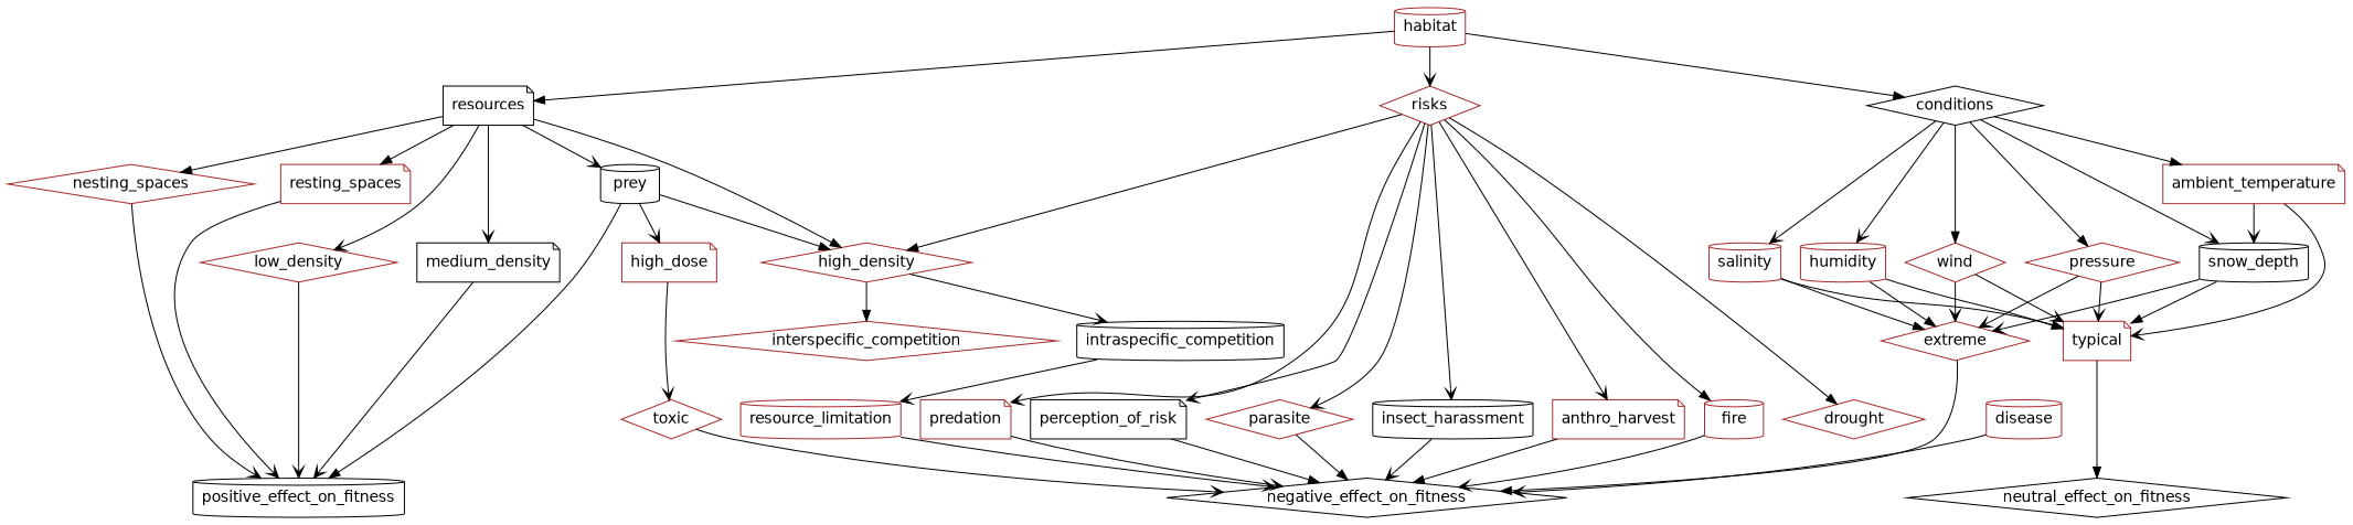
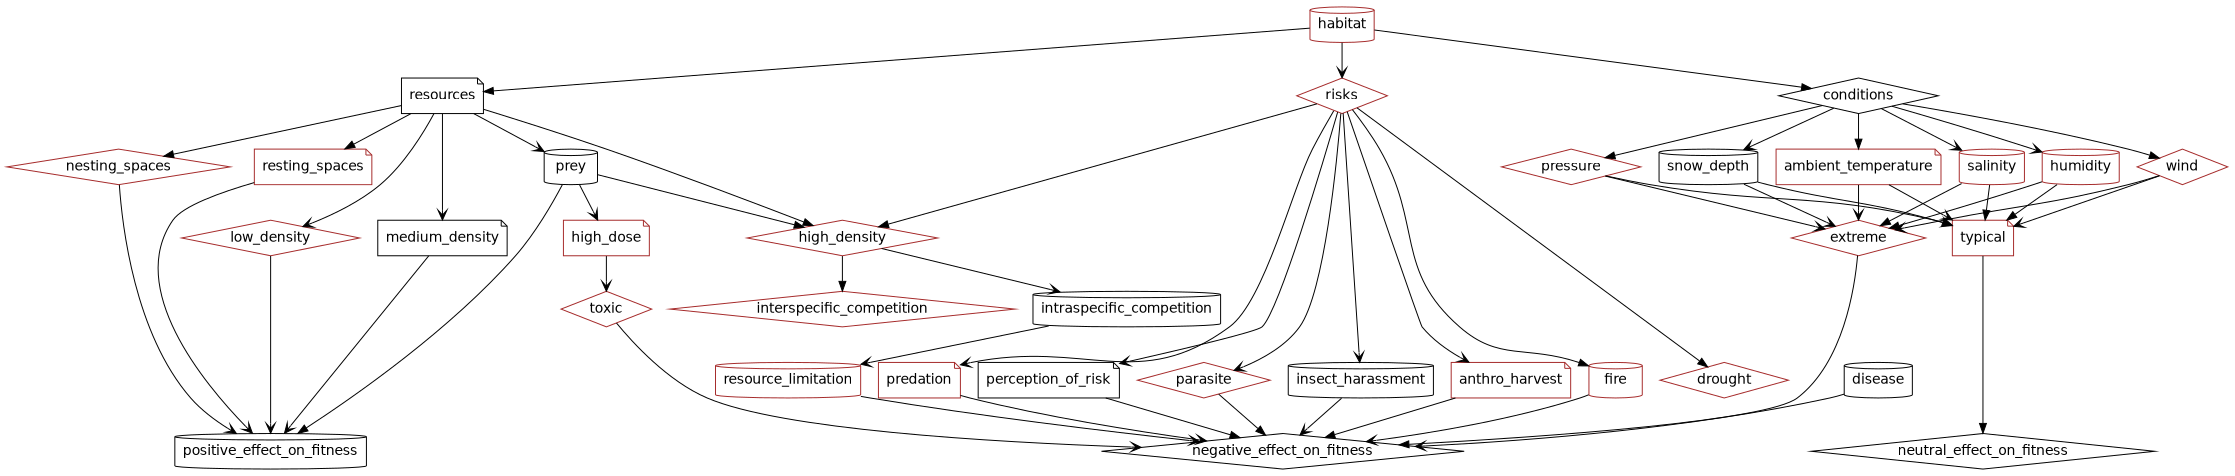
  digraph {
    fontsize=12
    rankdir=TB
    node [color=brown fontname=Helvetica shape=diamond]
    edge [arrowhead=vee]
    resources [color=black shape=note]
    risks
    conditions [color=black]
    positive_effect_on_fitness [color=black shape=cylinder]
    negative_effect_on_fitness [color=black]
    neutral_effect_on_fitness [color=black]
    prey [color=black shape=cylinder]
    nesting_spaces
    resting_spaces [shape=note]
    high_density
    low_density
    medium_density [color=black shape=note]
    high_dose [shape=note]
    anthro_harvest [shape=note]
    fire [shape=cylinder]
-   disease [shape=cylinder]
+   disease [color=black shape=cylinder]
    drought
    predation [shape=note]
    perception_of_risk [color=black shape=note]
    parasite
    insect_harassment [color=black shape=cylinder]
    ambient_temperature [shape=note]
    salinity [shape=cylinder]
    humidity [shape=cylinder]
    wind
    pressure
    snow_depth [color=black shape=cylinder]
    interspecific_competition
    intraspecific_competition [color=black shape=cylinder]
    toxic
    habitat [shape=cylinder]
    extreme
    typical [shape=note]
    resource_limitation [shape=cylinder]
    subgraph sub_1 {
      rank=same
      resources
      risks
      conditions
    }
    subgraph sub_2 {
      rank=same
      positive_effect_on_fitness
      negative_effect_on_fitness
      neutral_effect_on_fitness
    }
    subgraph sub_3 {
      rank=same
      prey
      nesting_spaces
      resting_spaces
    }
    subgraph sub_4 {
      rank=same
      high_density
      low_density
      medium_density
      high_dose
    }
    subgraph sub_5 {
      rank=same
      anthro_harvest
      fire
      disease
      drought
      predation
      perception_of_risk
      parasite
    }
    resources -> prey
    resources -> nesting_spaces [arrowhead=normal]
    resources -> resting_spaces [arrowhead=normal]
    resources -> high_density [arrowhead=normal]
    resources -> low_density
    resources -> medium_density
    risks -> high_density [arrowhead=normal]
    risks -> anthro_harvest
    risks -> fire [arrowhead=normal]
    risks -> drought [arrowhead=normal]
    risks -> predation
    risks -> perception_of_risk
    risks -> parasite
    risks -> insect_harassment
    conditions -> ambient_temperature [arrowhead=normal]
    conditions -> salinity
    conditions -> humidity
    conditions -> wind [arrowhead=normal]
    conditions -> pressure [arrowhead=normal]
    conditions -> snow_depth
    prey -> positive_effect_on_fitness [arrowhead=normal]
    prey -> high_density [arrowhead=normal]
    prey -> high_dose
    nesting_spaces -> positive_effect_on_fitness
    resting_spaces -> positive_effect_on_fitness
    high_density -> interspecific_competition [arrowhead=normal]
    high_density -> intraspecific_competition
    low_density -> positive_effect_on_fitness
    medium_density -> positive_effect_on_fitness
    high_dose -> toxic
    anthro_harvest -> negative_effect_on_fitness [arrowhead=normal]
    fire -> negative_effect_on_fitness
    disease -> negative_effect_on_fitness
    predation -> negative_effect_on_fitness
    perception_of_risk -> negative_effect_on_fitness [arrowhead=normal]
    parasite -> negative_effect_on_fitness [arrowhead=normal]
    insect_harassment -> negative_effect_on_fitness
-   ambient_temperature -> snow_depth
+   ambient_temperature -> extreme
    ambient_temperature -> typical
    salinity -> extreme [arrowhead=normal]
    salinity -> typical [arrowhead=normal]
    humidity -> extreme [arrowhead=normal]
    humidity -> typical [arrowhead=normal]
    wind -> extreme
    wind -> typical
    pressure -> extreme
    pressure -> typical
    snow_depth -> extreme
    snow_depth -> typical [arrowhead=normal]
    intraspecific_competition -> resource_limitation
    toxic -> negative_effect_on_fitness
    habitat -> resources [arrowhead=normal]
    habitat -> risks
    habitat -> conditions [arrowhead=normal]
    extreme -> negative_effect_on_fitness [arrowhead=normal]
    typical -> neutral_effect_on_fitness [arrowhead=normal]
    resource_limitation -> negative_effect_on_fitness
  }
